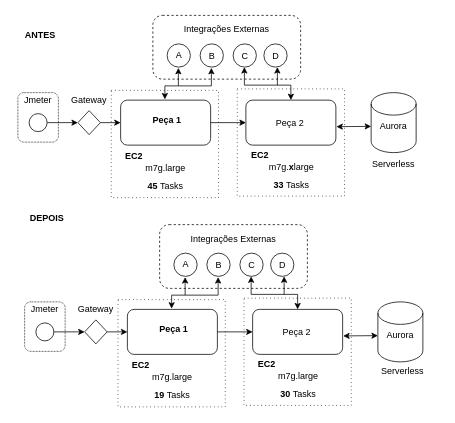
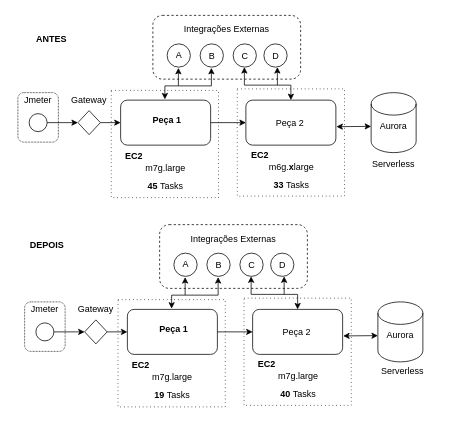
  <mxCell id="0" />
  <mxCell id="1" parent="0" />
  <mxCell id="2" value="" style="whiteSpace=wrap;html=1;aspect=fixed;dashed=1;dashPattern=1 4;" vertex="1" parent="1"><mxGeometry x="315.5" y="118" width="143" height="143" as="geometry" /></mxCell>
  <mxCell id="3" value="&lt;b&gt;33&lt;/b&gt; Tasks" style="text;html=1;strokeColor=none;fillColor=none;align=center;verticalAlign=middle;whiteSpace=wrap;rounded=0;" vertex="1" parent="1"><mxGeometry x="358" y="231" width="60" height="30" as="geometry" /></mxCell>
- <mxCell id="4" value="m7g.&lt;b&gt;x&lt;/b&gt;large" style="text;html=1;strokeColor=none;fillColor=none;align=center;verticalAlign=middle;whiteSpace=wrap;rounded=0;" vertex="1" parent="1"><mxGeometry x="358.25" y="213" width="59.5" height="18" as="geometry" /></mxCell>
+ <mxCell id="4" value="m6g.&lt;b&gt;x&lt;/b&gt;large" style="text;html=1;strokeColor=none;fillColor=none;align=center;verticalAlign=middle;whiteSpace=wrap;rounded=0;" vertex="1" parent="1"><mxGeometry x="358.25" y="213" width="59.5" height="18" as="geometry" /></mxCell>
  <mxCell id="5" value="&lt;b&gt;EC2&lt;/b&gt;" style="text;html=1;strokeColor=none;fillColor=none;align=center;verticalAlign=middle;whiteSpace=wrap;rounded=0;" vertex="1" parent="1"><mxGeometry x="316" y="191" width="60" height="30" as="geometry" /></mxCell>
  <mxCell id="6" value="" style="whiteSpace=wrap;html=1;aspect=fixed;dashed=1;dashPattern=1 4;" vertex="1" parent="1"><mxGeometry x="147.5" y="120" width="143" height="143" as="geometry" /></mxCell>
  <mxCell id="7" value="" style="rounded=1;whiteSpace=wrap;html=1;dashed=1;dashPattern=1 1;" vertex="1" parent="1"><mxGeometry x="23" y="123" width="54" height="66" as="geometry" /></mxCell>
  <mxCell id="8" value="" style="rounded=1;whiteSpace=wrap;html=1;fillColor=none;dashed=1;" vertex="1" parent="1"><mxGeometry x="203" y="20" width="197" height="85" as="geometry" /></mxCell>
  <mxCell id="9" value="" style="shape=cylinder3;whiteSpace=wrap;html=1;boundedLbl=1;backgroundOutline=1;size=15;" vertex="1" parent="1"><mxGeometry x="494" y="123" width="60" height="80" as="geometry" /></mxCell>
  <mxCell id="10" value="" style="rounded=1;whiteSpace=wrap;html=1;" vertex="1" parent="1"><mxGeometry x="327" y="133" width="120" height="60" as="geometry" /></mxCell>
  <mxCell id="11" value="" style="rounded=1;whiteSpace=wrap;html=1;" vertex="1" parent="1"><mxGeometry x="160" y="133" width="120" height="60" as="geometry" /></mxCell>
  <mxCell id="12" value="Aurora" style="text;html=1;strokeColor=none;fillColor=none;align=center;verticalAlign=middle;whiteSpace=wrap;rounded=0;" vertex="1" parent="1"><mxGeometry x="494" y="153" width="60" height="30" as="geometry" /></mxCell>
  <mxCell id="13" value="" style="ellipse;whiteSpace=wrap;html=1;aspect=fixed;" vertex="1" parent="1"><mxGeometry x="222" y="58" width="31" height="31" as="geometry" /></mxCell>
  <mxCell id="14" value="" style="ellipse;whiteSpace=wrap;html=1;aspect=fixed;" vertex="1" parent="1"><mxGeometry x="266" y="58" width="31" height="31" as="geometry" /></mxCell>
  <mxCell id="15" value="" style="ellipse;whiteSpace=wrap;html=1;aspect=fixed;" vertex="1" parent="1"><mxGeometry x="310" y="58" width="31" height="31" as="geometry" /></mxCell>
  <mxCell id="16" value="" style="ellipse;whiteSpace=wrap;html=1;aspect=fixed;" vertex="1" parent="1"><mxGeometry x="351" y="58" width="31" height="31" as="geometry" /></mxCell>
  <mxCell id="17" value="" style="endArrow=classic;html=1;rounded=0;exitX=1;exitY=0.5;exitDx=0;exitDy=0;entryX=0;entryY=0.5;entryDx=0;entryDy=0;" edge="1" parent="1" source="11" target="10"><mxGeometry width="50" height="50" relative="1" as="geometry"><mxPoint x="443" y="273" as="sourcePoint" /><mxPoint x="493" y="223" as="targetPoint" /></mxGeometry></mxCell>
  <mxCell id="18" value="" style="endArrow=classic;startArrow=classic;html=1;rounded=0;entryX=0;entryY=0.5;entryDx=0;entryDy=0;exitX=1.006;exitY=0.59;exitDx=0;exitDy=0;exitPerimeter=0;" edge="1" parent="1" source="10" target="12"><mxGeometry width="50" height="50" relative="1" as="geometry"><mxPoint x="450" y="166" as="sourcePoint" /><mxPoint x="493" y="223" as="targetPoint" /></mxGeometry></mxCell>
  <mxCell id="19" value="Integrações Externas" style="text;html=1;strokeColor=none;fillColor=none;align=center;verticalAlign=middle;whiteSpace=wrap;rounded=0;" vertex="1" parent="1"><mxGeometry x="222" y="24" width="159" height="30" as="geometry" /></mxCell>
  <mxCell id="20" value="" style="endArrow=none;html=1;rounded=0;" edge="1" parent="1"><mxGeometry width="50" height="50" relative="1" as="geometry"><mxPoint x="219" y="114" as="sourcePoint" /><mxPoint x="281" y="114" as="targetPoint" /></mxGeometry></mxCell>
  <mxCell id="21" value="" style="endArrow=classic;html=1;rounded=0;" edge="1" parent="1"><mxGeometry width="50" height="50" relative="1" as="geometry"><mxPoint x="237" y="114" as="sourcePoint" /><mxPoint x="237" y="90" as="targetPoint" /></mxGeometry></mxCell>
  <mxCell id="22" value="" style="endArrow=classic;html=1;rounded=0;" edge="1" parent="1"><mxGeometry width="50" height="50" relative="1" as="geometry"><mxPoint x="281" y="114" as="sourcePoint" /><mxPoint x="281" y="90" as="targetPoint" /></mxGeometry></mxCell>
  <mxCell id="23" value="" style="endArrow=classic;html=1;rounded=0;" edge="1" parent="1"><mxGeometry width="50" height="50" relative="1" as="geometry"><mxPoint x="219" y="114" as="sourcePoint" /><mxPoint x="219" y="132" as="targetPoint" /></mxGeometry></mxCell>
  <mxCell id="24" value="" style="endArrow=none;html=1;rounded=0;" edge="1" parent="1"><mxGeometry width="50" height="50" relative="1" as="geometry"><mxPoint x="325" y="113" as="sourcePoint" /><mxPoint x="387" y="113" as="targetPoint" /></mxGeometry></mxCell>
  <mxCell id="25" value="" style="endArrow=classic;html=1;rounded=0;" edge="1" parent="1"><mxGeometry width="50" height="50" relative="1" as="geometry"><mxPoint x="325" y="113" as="sourcePoint" /><mxPoint x="325" y="89" as="targetPoint" /></mxGeometry></mxCell>
  <mxCell id="26" value="" style="endArrow=classic;html=1;rounded=0;" edge="1" parent="1"><mxGeometry width="50" height="50" relative="1" as="geometry"><mxPoint x="369" y="113" as="sourcePoint" /><mxPoint x="369" y="89" as="targetPoint" /></mxGeometry></mxCell>
  <mxCell id="27" value="" style="endArrow=classic;html=1;rounded=0;entryX=0.5;entryY=0;entryDx=0;entryDy=0;" edge="1" parent="1" target="10"><mxGeometry width="50" height="50" relative="1" as="geometry"><mxPoint x="387" y="113" as="sourcePoint" /><mxPoint x="307" y="131" as="targetPoint" /></mxGeometry></mxCell>
  <mxCell id="28" value="A" style="text;html=1;strokeColor=none;fillColor=none;align=center;verticalAlign=middle;whiteSpace=wrap;rounded=0;" vertex="1" parent="1"><mxGeometry x="207.5" y="58" width="60" height="30" as="geometry" /></mxCell>
  <mxCell id="29" value="B" style="text;html=1;strokeColor=none;fillColor=none;align=center;verticalAlign=middle;whiteSpace=wrap;rounded=0;" vertex="1" parent="1"><mxGeometry x="251.5" y="59" width="60" height="30" as="geometry" /></mxCell>
  <mxCell id="30" value="C" style="text;html=1;strokeColor=none;fillColor=none;align=center;verticalAlign=middle;whiteSpace=wrap;rounded=0;" vertex="1" parent="1"><mxGeometry x="295.5" y="59" width="60" height="30" as="geometry" /></mxCell>
  <mxCell id="31" value="D" style="text;html=1;strokeColor=none;fillColor=none;align=center;verticalAlign=middle;whiteSpace=wrap;rounded=0;" vertex="1" parent="1"><mxGeometry x="336.5" y="59" width="60" height="30" as="geometry" /></mxCell>
  <mxCell id="32" value="" style="rhombus;whiteSpace=wrap;html=1;" vertex="1" parent="1"><mxGeometry x="103" y="147" width="30" height="32" as="geometry" /></mxCell>
  <mxCell id="33" value="" style="endArrow=classic;html=1;rounded=0;entryX=0;entryY=0.5;entryDx=0;entryDy=0;exitX=1;exitY=0.5;exitDx=0;exitDy=0;" edge="1" parent="1" source="32" target="11"><mxGeometry width="50" height="50" relative="1" as="geometry"><mxPoint x="113" y="163" as="sourcePoint" /><mxPoint x="283" y="51" as="targetPoint" /></mxGeometry></mxCell>
  <mxCell id="34" value="Gateway" style="text;html=1;strokeColor=none;fillColor=none;align=center;verticalAlign=middle;whiteSpace=wrap;rounded=0;" vertex="1" parent="1"><mxGeometry x="88" y="118" width="60" height="30" as="geometry" /></mxCell>
  <mxCell id="35" value="" style="ellipse;whiteSpace=wrap;html=1;aspect=fixed;" vertex="1" parent="1"><mxGeometry x="38" y="151" width="24" height="24" as="geometry" /></mxCell>
  <mxCell id="36" value="" style="endArrow=classic;html=1;rounded=0;entryX=0;entryY=0.5;entryDx=0;entryDy=0;exitX=1;exitY=0.5;exitDx=0;exitDy=0;" edge="1" parent="1" source="35" target="32"><mxGeometry width="50" height="50" relative="1" as="geometry"><mxPoint x="233" y="101" as="sourcePoint" /><mxPoint x="283" y="51" as="targetPoint" /></mxGeometry></mxCell>
  <mxCell id="37" value="Jmeter" style="text;html=1;strokeColor=none;fillColor=none;align=center;verticalAlign=middle;whiteSpace=wrap;rounded=0;" vertex="1" parent="1"><mxGeometry x="20" y="118" width="60" height="30" as="geometry" /></mxCell>
  <mxCell id="38" value="Peça 2" style="text;html=1;strokeColor=none;fillColor=none;align=center;verticalAlign=middle;whiteSpace=wrap;rounded=0;" vertex="1" parent="1"><mxGeometry x="355.5" y="149" width="60" height="30" as="geometry" /></mxCell>
  <mxCell id="39" value="&lt;b&gt;Peça 1&lt;/b&gt;" style="text;html=1;strokeColor=none;fillColor=none;align=center;verticalAlign=middle;whiteSpace=wrap;rounded=0;" vertex="1" parent="1"><mxGeometry x="191.5" y="145" width="60" height="30" as="geometry" /></mxCell>
  <mxCell id="40" value="&lt;b&gt;45&lt;/b&gt; Tasks" style="text;html=1;strokeColor=none;fillColor=none;align=center;verticalAlign=middle;whiteSpace=wrap;rounded=0;" vertex="1" parent="1"><mxGeometry x="190" y="233" width="60" height="30" as="geometry" /></mxCell>
  <mxCell id="41" value="Serverless" style="text;html=1;strokeColor=none;fillColor=none;align=center;verticalAlign=middle;whiteSpace=wrap;rounded=0;" vertex="1" parent="1"><mxGeometry x="476" y="203" width="96" height="30" as="geometry" /></mxCell>
- <mxCell id="42" value="&lt;b&gt;ANTES&lt;/b&gt;" style="text;html=1;strokeColor=none;fillColor=none;align=center;verticalAlign=middle;whiteSpace=wrap;rounded=0;" vertex="1" parent="1"><mxGeometry x="23" y="32" width="60" height="30" as="geometry" /></mxCell>
+ <mxCell id="42" value="&lt;b&gt;ANTES&lt;/b&gt;" style="text;html=1;strokeColor=none;fillColor=none;align=center;verticalAlign=middle;whiteSpace=wrap;rounded=0;" vertex="1" parent="1"><mxGeometry x="38" y="37" width="60" height="30" as="geometry" /></mxCell>
  <mxCell id="43" value="m7g.large" style="text;html=1;strokeColor=none;fillColor=none;align=center;verticalAlign=middle;whiteSpace=wrap;rounded=0;" vertex="1" parent="1"><mxGeometry x="190.25" y="215" width="59.5" height="18" as="geometry" /></mxCell>
  <mxCell id="44" value="&lt;b&gt;EC2&lt;/b&gt;" style="text;html=1;strokeColor=none;fillColor=none;align=center;verticalAlign=middle;whiteSpace=wrap;rounded=0;" vertex="1" parent="1"><mxGeometry x="148" y="193" width="60" height="30" as="geometry" /></mxCell>
  <mxCell id="45" value="" style="whiteSpace=wrap;html=1;aspect=fixed;dashed=1;dashPattern=1 4;" vertex="1" parent="1"><mxGeometry x="324.5" y="397" width="143" height="143" as="geometry" /></mxCell>
- <mxCell id="46" value="&lt;b&gt;30&lt;/b&gt; Tasks" style="text;html=1;strokeColor=none;fillColor=none;align=center;verticalAlign=middle;whiteSpace=wrap;rounded=0;" vertex="1" parent="1"><mxGeometry x="367" y="510" width="60" height="30" as="geometry" /></mxCell>
+ <mxCell id="46" value="&lt;b&gt;40&lt;/b&gt; Tasks" style="text;html=1;strokeColor=none;fillColor=none;align=center;verticalAlign=middle;whiteSpace=wrap;rounded=0;" vertex="1" parent="1"><mxGeometry x="367" y="510" width="60" height="30" as="geometry" /></mxCell>
  <mxCell id="47" value="m7g.large" style="text;html=1;strokeColor=none;fillColor=none;align=center;verticalAlign=middle;whiteSpace=wrap;rounded=0;" vertex="1" parent="1"><mxGeometry x="367.25" y="492" width="59.5" height="18" as="geometry" /></mxCell>
  <mxCell id="48" value="&lt;b&gt;EC2&lt;/b&gt;" style="text;html=1;strokeColor=none;fillColor=none;align=center;verticalAlign=middle;whiteSpace=wrap;rounded=0;" vertex="1" parent="1"><mxGeometry x="325" y="470" width="60" height="30" as="geometry" /></mxCell>
  <mxCell id="49" value="" style="whiteSpace=wrap;html=1;aspect=fixed;dashed=1;dashPattern=1 4;" vertex="1" parent="1"><mxGeometry x="156.5" y="399" width="143" height="143" as="geometry" /></mxCell>
  <mxCell id="50" value="" style="rounded=1;whiteSpace=wrap;html=1;dashed=1;dashPattern=1 1;" vertex="1" parent="1"><mxGeometry x="32" y="402" width="54" height="66" as="geometry" /></mxCell>
  <mxCell id="51" value="" style="rounded=1;whiteSpace=wrap;html=1;fillColor=none;dashed=1;" vertex="1" parent="1"><mxGeometry x="212" y="299" width="197" height="85" as="geometry" /></mxCell>
  <mxCell id="52" value="" style="shape=cylinder3;whiteSpace=wrap;html=1;boundedLbl=1;backgroundOutline=1;size=15;" vertex="1" parent="1"><mxGeometry x="503" y="402" width="60" height="80" as="geometry" /></mxCell>
  <mxCell id="53" value="" style="rounded=1;whiteSpace=wrap;html=1;" vertex="1" parent="1"><mxGeometry x="336" y="412" width="120" height="60" as="geometry" /></mxCell>
  <mxCell id="54" value="" style="rounded=1;whiteSpace=wrap;html=1;" vertex="1" parent="1"><mxGeometry x="169" y="412" width="120" height="60" as="geometry" /></mxCell>
  <mxCell id="55" value="Aurora" style="text;html=1;strokeColor=none;fillColor=none;align=center;verticalAlign=middle;whiteSpace=wrap;rounded=0;" vertex="1" parent="1"><mxGeometry x="503" y="432" width="60" height="30" as="geometry" /></mxCell>
  <mxCell id="56" value="" style="ellipse;whiteSpace=wrap;html=1;aspect=fixed;" vertex="1" parent="1"><mxGeometry x="231" y="337" width="31" height="31" as="geometry" /></mxCell>
  <mxCell id="57" value="" style="ellipse;whiteSpace=wrap;html=1;aspect=fixed;" vertex="1" parent="1"><mxGeometry x="275" y="337" width="31" height="31" as="geometry" /></mxCell>
  <mxCell id="58" value="" style="ellipse;whiteSpace=wrap;html=1;aspect=fixed;" vertex="1" parent="1"><mxGeometry x="319" y="337" width="31" height="31" as="geometry" /></mxCell>
  <mxCell id="59" value="" style="ellipse;whiteSpace=wrap;html=1;aspect=fixed;" vertex="1" parent="1"><mxGeometry x="360" y="337" width="31" height="31" as="geometry" /></mxCell>
  <mxCell id="60" value="" style="endArrow=classic;html=1;rounded=0;exitX=1;exitY=0.5;exitDx=0;exitDy=0;entryX=0;entryY=0.5;entryDx=0;entryDy=0;" edge="1" parent="1" source="54" target="53"><mxGeometry width="50" height="50" relative="1" as="geometry"><mxPoint x="452" y="552" as="sourcePoint" /><mxPoint x="502" y="502" as="targetPoint" /></mxGeometry></mxCell>
  <mxCell id="61" value="" style="endArrow=classic;startArrow=classic;html=1;rounded=0;entryX=0;entryY=0.5;entryDx=0;entryDy=0;exitX=1.006;exitY=0.59;exitDx=0;exitDy=0;exitPerimeter=0;" edge="1" parent="1" source="53" target="55"><mxGeometry width="50" height="50" relative="1" as="geometry"><mxPoint x="459" y="445" as="sourcePoint" /><mxPoint x="502" y="502" as="targetPoint" /></mxGeometry></mxCell>
  <mxCell id="62" value="Integrações Externas" style="text;html=1;strokeColor=none;fillColor=none;align=center;verticalAlign=middle;whiteSpace=wrap;rounded=0;" vertex="1" parent="1"><mxGeometry x="231" y="303" width="159" height="30" as="geometry" /></mxCell>
  <mxCell id="63" value="" style="endArrow=none;html=1;rounded=0;" edge="1" parent="1"><mxGeometry width="50" height="50" relative="1" as="geometry"><mxPoint x="228" y="393" as="sourcePoint" /><mxPoint x="290" y="393" as="targetPoint" /></mxGeometry></mxCell>
  <mxCell id="64" value="" style="endArrow=classic;html=1;rounded=0;" edge="1" parent="1"><mxGeometry width="50" height="50" relative="1" as="geometry"><mxPoint x="246" y="393" as="sourcePoint" /><mxPoint x="246" y="369" as="targetPoint" /></mxGeometry></mxCell>
  <mxCell id="65" value="" style="endArrow=classic;html=1;rounded=0;" edge="1" parent="1"><mxGeometry width="50" height="50" relative="1" as="geometry"><mxPoint x="290" y="393" as="sourcePoint" /><mxPoint x="290" y="369" as="targetPoint" /></mxGeometry></mxCell>
  <mxCell id="66" value="" style="endArrow=classic;html=1;rounded=0;" edge="1" parent="1"><mxGeometry width="50" height="50" relative="1" as="geometry"><mxPoint x="228" y="393" as="sourcePoint" /><mxPoint x="228" y="411" as="targetPoint" /></mxGeometry></mxCell>
  <mxCell id="67" value="" style="endArrow=none;html=1;rounded=0;" edge="1" parent="1"><mxGeometry width="50" height="50" relative="1" as="geometry"><mxPoint x="334" y="392" as="sourcePoint" /><mxPoint x="396" y="392" as="targetPoint" /></mxGeometry></mxCell>
  <mxCell id="68" value="" style="endArrow=classic;html=1;rounded=0;" edge="1" parent="1"><mxGeometry width="50" height="50" relative="1" as="geometry"><mxPoint x="334" y="392" as="sourcePoint" /><mxPoint x="334" y="368" as="targetPoint" /></mxGeometry></mxCell>
  <mxCell id="69" value="" style="endArrow=classic;html=1;rounded=0;" edge="1" parent="1"><mxGeometry width="50" height="50" relative="1" as="geometry"><mxPoint x="378" y="392" as="sourcePoint" /><mxPoint x="378" y="368" as="targetPoint" /></mxGeometry></mxCell>
  <mxCell id="70" value="" style="endArrow=classic;html=1;rounded=0;entryX=0.5;entryY=0;entryDx=0;entryDy=0;" edge="1" parent="1" target="53"><mxGeometry width="50" height="50" relative="1" as="geometry"><mxPoint x="396" y="392" as="sourcePoint" /><mxPoint x="316" y="410" as="targetPoint" /></mxGeometry></mxCell>
  <mxCell id="71" value="A" style="text;html=1;strokeColor=none;fillColor=none;align=center;verticalAlign=middle;whiteSpace=wrap;rounded=0;" vertex="1" parent="1"><mxGeometry x="216.5" y="337" width="60" height="30" as="geometry" /></mxCell>
  <mxCell id="72" value="B" style="text;html=1;strokeColor=none;fillColor=none;align=center;verticalAlign=middle;whiteSpace=wrap;rounded=0;" vertex="1" parent="1"><mxGeometry x="260.5" y="338" width="60" height="30" as="geometry" /></mxCell>
  <mxCell id="73" value="C" style="text;html=1;strokeColor=none;fillColor=none;align=center;verticalAlign=middle;whiteSpace=wrap;rounded=0;" vertex="1" parent="1"><mxGeometry x="304.5" y="338" width="60" height="30" as="geometry" /></mxCell>
  <mxCell id="74" value="D" style="text;html=1;strokeColor=none;fillColor=none;align=center;verticalAlign=middle;whiteSpace=wrap;rounded=0;" vertex="1" parent="1"><mxGeometry x="345.5" y="338" width="60" height="30" as="geometry" /></mxCell>
  <mxCell id="75" value="" style="rhombus;whiteSpace=wrap;html=1;" vertex="1" parent="1"><mxGeometry x="112" y="426" width="30" height="32" as="geometry" /></mxCell>
  <mxCell id="76" value="" style="endArrow=classic;html=1;rounded=0;entryX=0;entryY=0.5;entryDx=0;entryDy=0;exitX=1;exitY=0.5;exitDx=0;exitDy=0;" edge="1" parent="1" source="75" target="54"><mxGeometry width="50" height="50" relative="1" as="geometry"><mxPoint x="122" y="442" as="sourcePoint" /><mxPoint x="292" y="330" as="targetPoint" /></mxGeometry></mxCell>
  <mxCell id="77" value="Gateway" style="text;html=1;strokeColor=none;fillColor=none;align=center;verticalAlign=middle;whiteSpace=wrap;rounded=0;" vertex="1" parent="1"><mxGeometry x="97" y="397" width="60" height="30" as="geometry" /></mxCell>
  <mxCell id="78" value="" style="ellipse;whiteSpace=wrap;html=1;aspect=fixed;" vertex="1" parent="1"><mxGeometry x="47" y="430" width="24" height="24" as="geometry" /></mxCell>
  <mxCell id="79" value="" style="endArrow=classic;html=1;rounded=0;entryX=0;entryY=0.5;entryDx=0;entryDy=0;exitX=1;exitY=0.5;exitDx=0;exitDy=0;" edge="1" parent="1" source="78" target="75"><mxGeometry width="50" height="50" relative="1" as="geometry"><mxPoint x="242" y="380" as="sourcePoint" /><mxPoint x="292" y="330" as="targetPoint" /></mxGeometry></mxCell>
  <mxCell id="80" value="Jmeter" style="text;html=1;strokeColor=none;fillColor=none;align=center;verticalAlign=middle;whiteSpace=wrap;rounded=0;" vertex="1" parent="1"><mxGeometry x="29" y="397" width="60" height="30" as="geometry" /></mxCell>
  <mxCell id="81" value="Peça 2" style="text;html=1;strokeColor=none;fillColor=none;align=center;verticalAlign=middle;whiteSpace=wrap;rounded=0;" vertex="1" parent="1"><mxGeometry x="364.5" y="428" width="60" height="30" as="geometry" /></mxCell>
  <mxCell id="82" value="&lt;b&gt;Peça 1&lt;/b&gt;" style="text;html=1;strokeColor=none;fillColor=none;align=center;verticalAlign=middle;whiteSpace=wrap;rounded=0;" vertex="1" parent="1"><mxGeometry x="200.5" y="424" width="60" height="30" as="geometry" /></mxCell>
  <mxCell id="83" value="&lt;b&gt;19&lt;/b&gt; Tasks" style="text;html=1;strokeColor=none;fillColor=none;align=center;verticalAlign=middle;whiteSpace=wrap;rounded=0;" vertex="1" parent="1"><mxGeometry x="199" y="512" width="60" height="30" as="geometry" /></mxCell>
- <mxCell id="84" value="&lt;b&gt;DEPOIS&lt;/b&gt;" style="text;html=1;strokeColor=none;fillColor=none;align=center;verticalAlign=middle;whiteSpace=wrap;rounded=0;" vertex="1" parent="1"><mxGeometry x="32" y="276" width="60" height="30" as="geometry" /></mxCell>
+ <mxCell id="84" value="&lt;b&gt;DEPOIS&lt;/b&gt;" style="text;html=1;strokeColor=none;fillColor=none;align=center;verticalAlign=middle;whiteSpace=wrap;rounded=0;" vertex="1" parent="1"><mxGeometry x="32" y="311" width="60" height="30" as="geometry" /></mxCell>
  <mxCell id="85" value="m7g.large" style="text;html=1;strokeColor=none;fillColor=none;align=center;verticalAlign=middle;whiteSpace=wrap;rounded=0;" vertex="1" parent="1"><mxGeometry x="199.25" y="494" width="59.5" height="18" as="geometry" /></mxCell>
  <mxCell id="86" value="&lt;b&gt;EC2&lt;/b&gt;" style="text;html=1;strokeColor=none;fillColor=none;align=center;verticalAlign=middle;whiteSpace=wrap;rounded=0;" vertex="1" parent="1"><mxGeometry x="157" y="472" width="60" height="30" as="geometry" /></mxCell>
  <mxCell id="87" value="Serverless" style="text;html=1;strokeColor=none;fillColor=none;align=center;verticalAlign=middle;whiteSpace=wrap;rounded=0;" vertex="1" parent="1"><mxGeometry x="488" y="480" width="96" height="30" as="geometry" /></mxCell>
